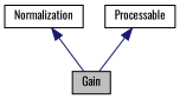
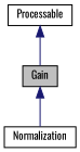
  digraph {
    fontname=Oswald
    node [color=black fillcolor=white fontname=Oswald fontsize=10 shape=record style=filled]
    edge [color=midnightblue dir=back fontname=Oswald fontsize=10 labelfontname=Helvetica labelfontsize=10 style=solid]
    n1 [fillcolor=grey75 fontcolor=black height=0.2 label=Gain width=0.4]
    n2 [height=0.2 label=Normalization width=0.4]
    n3 [height=0.2 label=Processable width=0.4]
-   n2 -> n1
+   n1 -> n2
    n3 -> n1
  }
